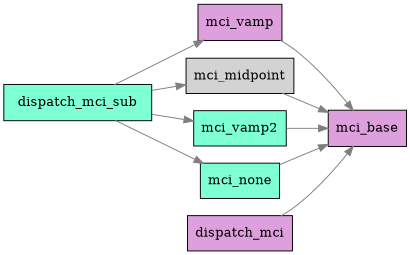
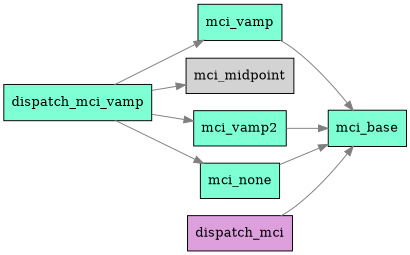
  digraph {
    concentrate=true
    rankdir=LR
    splines=true
    node [fillcolor=aquamarine shape=record style=filled]
    edge [color=gray50]
-   mci_base [fillcolor=plum]
-   mci_vamp [fillcolor=plum]
+   mci_base
+   mci_vamp
    mci_midpoint [fillcolor=lightgrey]
-   dispatch_mci_sub
+   dispatch_mci_sub [label=dispatch_mci_vamp]
    mci_vamp2
    mci_none
    dispatch_mci [fillcolor=plum]
    mci_vamp -> mci_base
-   mci_midpoint -> mci_base
    dispatch_mci_sub -> mci_vamp
    dispatch_mci_sub -> mci_midpoint
    dispatch_mci_sub -> mci_vamp2
    dispatch_mci_sub -> mci_none
    mci_vamp2 -> mci_base
    mci_none -> mci_base
    dispatch_mci -> mci_base
  }
